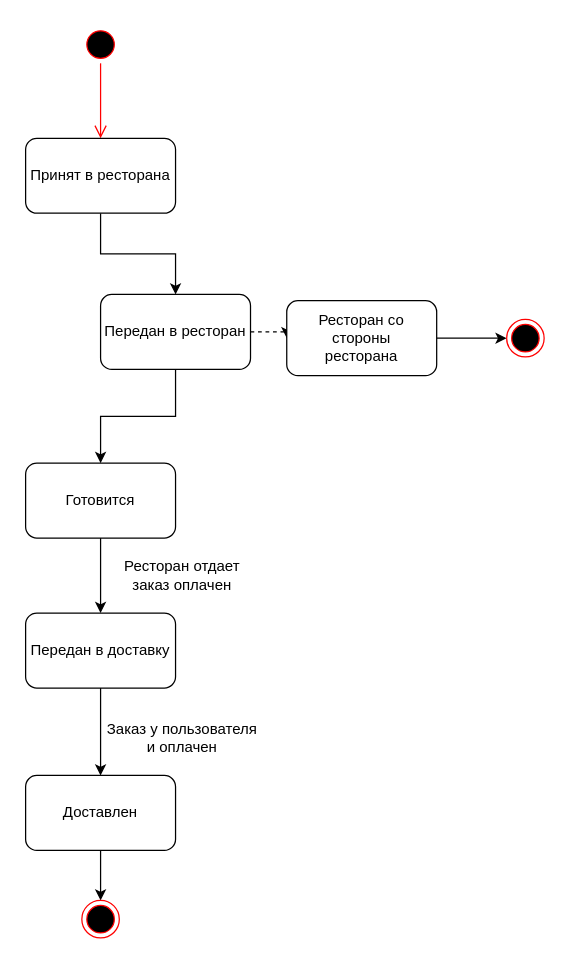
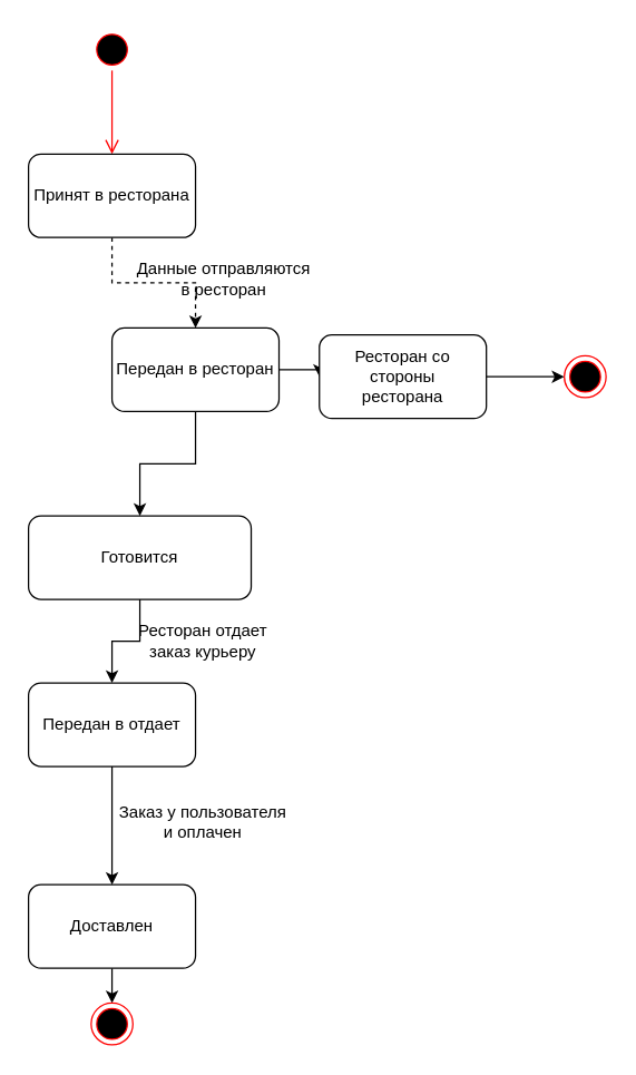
  <mxCell id="0" />
  <mxCell id="1" parent="0" />
  <mxCell id="2" value="" style="ellipse;html=1;shape=startState;fillColor=#000000;strokeColor=#ff0000;" vertex="1" parent="1"><mxGeometry x="65" y="20" width="30" height="30" as="geometry" /></mxCell>
  <mxCell id="3" value="" style="edgeStyle=orthogonalEdgeStyle;html=1;verticalAlign=bottom;endArrow=open;endSize=8;strokeColor=#ff0000;rounded=0;" edge="1" source="2" parent="1"><mxGeometry relative="1" as="geometry"><mxPoint x="80" y="110" as="targetPoint" /></mxGeometry></mxCell>
- <mxCell id="4" style="edgeStyle=orthogonalEdgeStyle;rounded=0;orthogonalLoop=1;jettySize=auto;html=1;entryX=0.5;entryY=0;entryDx=0;entryDy=0;" edge="1" parent="1" source="5" target="8"><mxGeometry relative="1" as="geometry" /></mxCell>
+ <mxCell id="4" style="edgeStyle=orthogonalEdgeStyle;rounded=0;orthogonalLoop=1;jettySize=auto;html=1;entryX=0.5;entryY=0;entryDx=0;entryDy=0;dashed=1;" edge="1" parent="1" source="5" target="8"><mxGeometry relative="1" as="geometry" /></mxCell>
  <mxCell id="5" value="Принят в ресторана" style="rounded=1;whiteSpace=wrap;html=1;" vertex="1" parent="1"><mxGeometry x="20" y="110" width="120" height="60" as="geometry" /></mxCell>
  <mxCell id="6" style="edgeStyle=orthogonalEdgeStyle;rounded=0;orthogonalLoop=1;jettySize=auto;html=1;entryX=0.5;entryY=0;entryDx=0;entryDy=0;" edge="1" parent="1" source="8" target="10"><mxGeometry relative="1" as="geometry" /></mxCell>
- <mxCell id="7" style="edgeStyle=orthogonalEdgeStyle;rounded=0;orthogonalLoop=1;jettySize=auto;html=1;exitX=1;exitY=0.5;exitDx=0;exitDy=0;entryX=0;entryY=0.5;entryDx=0;entryDy=0;dashed=1;" edge="1" parent="1" source="8" target="13"><mxGeometry relative="1" as="geometry" /></mxCell>
+ <mxCell id="7" style="edgeStyle=orthogonalEdgeStyle;rounded=0;orthogonalLoop=1;jettySize=auto;html=1;exitX=1;exitY=0.5;exitDx=0;exitDy=0;entryX=0;entryY=0.5;entryDx=0;entryDy=0;" edge="1" parent="1" source="8" target="13"><mxGeometry relative="1" as="geometry" /></mxCell>
  <mxCell id="8" value="Передан в ресторан" style="rounded=1;whiteSpace=wrap;html=1;" vertex="1" parent="1"><mxGeometry x="80" y="235" width="120" height="60" as="geometry" /></mxCell>
  <mxCell id="9" style="edgeStyle=orthogonalEdgeStyle;rounded=0;orthogonalLoop=1;jettySize=auto;html=1;entryX=0.5;entryY=0;entryDx=0;entryDy=0;" edge="1" parent="1" source="10" target="15"><mxGeometry relative="1" as="geometry" /></mxCell>
- <mxCell id="10" value="Готовится" style="rounded=1;whiteSpace=wrap;html=1;" vertex="1" parent="1"><mxGeometry x="20" y="370" width="120" height="60" as="geometry" /></mxCell>
+ <mxCell id="10" value="Готовится" style="rounded=1;whiteSpace=wrap;html=1;" vertex="1" parent="1"><mxGeometry x="20" y="370" width="160" height="60" as="geometry" /></mxCell>
+ <mxCell id="11" value="Данные отправляются&lt;br&gt;в ресторан" style="text;html=1;align=center;verticalAlign=middle;resizable=0;points=[];autosize=1;strokeColor=none;fillColor=none;" vertex="1" parent="1"><mxGeometry x="85" y="180" width="150" height="40" as="geometry" /></mxCell>
  <mxCell id="12" style="edgeStyle=orthogonalEdgeStyle;rounded=0;orthogonalLoop=1;jettySize=auto;html=1;exitX=1;exitY=0.5;exitDx=0;exitDy=0;" edge="1" parent="1" source="13" target="21"><mxGeometry relative="1" as="geometry" /></mxCell>
  <mxCell id="13" value="Ресторан со стороны&lt;br&gt;ресторана" style="rounded=1;whiteSpace=wrap;html=1;" vertex="1" parent="1"><mxGeometry x="229" y="240" width="120" height="60" as="geometry" /></mxCell>
  <mxCell id="14" style="edgeStyle=orthogonalEdgeStyle;rounded=0;orthogonalLoop=1;jettySize=auto;html=1;entryX=0.5;entryY=0;entryDx=0;entryDy=0;" edge="1" parent="1" source="15" target="18"><mxGeometry relative="1" as="geometry" /></mxCell>
- <mxCell id="15" value="Передан в доставку" style="rounded=1;whiteSpace=wrap;html=1;" vertex="1" parent="1"><mxGeometry x="20" y="490" width="120" height="60" as="geometry" /></mxCell>
- <mxCell id="16" value="Ресторан отдает&lt;br&gt;заказ оплачен" style="text;html=1;align=center;verticalAlign=middle;resizable=0;points=[];autosize=1;strokeColor=none;fillColor=none;" vertex="1" parent="1"><mxGeometry x="85" y="440" width="120" height="40" as="geometry" /></mxCell>
+ <mxCell id="15" value="Передан в отдает" style="rounded=1;whiteSpace=wrap;html=1;" vertex="1" parent="1"><mxGeometry x="20" y="490" width="120" height="60" as="geometry" /></mxCell>
+ <mxCell id="16" value="Ресторан отдает&lt;br&gt;заказ курьеру" style="text;html=1;align=center;verticalAlign=middle;resizable=0;points=[];autosize=1;strokeColor=none;fillColor=none;" vertex="1" parent="1"><mxGeometry x="85" y="440" width="120" height="40" as="geometry" /></mxCell>
  <mxCell id="17" style="edgeStyle=orthogonalEdgeStyle;rounded=0;orthogonalLoop=1;jettySize=auto;html=1;entryX=0.5;entryY=0;entryDx=0;entryDy=0;" edge="1" parent="1" source="18" target="20"><mxGeometry relative="1" as="geometry" /></mxCell>
- <mxCell id="18" value="Доставлен" style="rounded=1;whiteSpace=wrap;html=1;" vertex="1" parent="1"><mxGeometry x="20" y="620" width="120" height="60" as="geometry" /></mxCell>
+ <mxCell id="18" value="Доставлен" style="rounded=1;whiteSpace=wrap;html=1;" vertex="1" parent="1"><mxGeometry x="20" y="635" width="120" height="60" as="geometry" /></mxCell>
  <mxCell id="19" value="Заказ у пользователя&lt;br&gt;и оплачен" style="text;html=1;align=center;verticalAlign=middle;resizable=0;points=[];autosize=1;strokeColor=none;fillColor=none;" vertex="1" parent="1"><mxGeometry x="75" y="570" width="140" height="40" as="geometry" /></mxCell>
  <mxCell id="20" value="" style="ellipse;html=1;shape=endState;fillColor=#000000;strokeColor=#ff0000;" vertex="1" parent="1"><mxGeometry x="65" y="720" width="30" height="30" as="geometry" /></mxCell>
  <mxCell id="21" value="" style="ellipse;html=1;shape=endState;fillColor=#000000;strokeColor=#ff0000;" vertex="1" parent="1"><mxGeometry x="405" y="255" width="30" height="30" as="geometry" /></mxCell>
